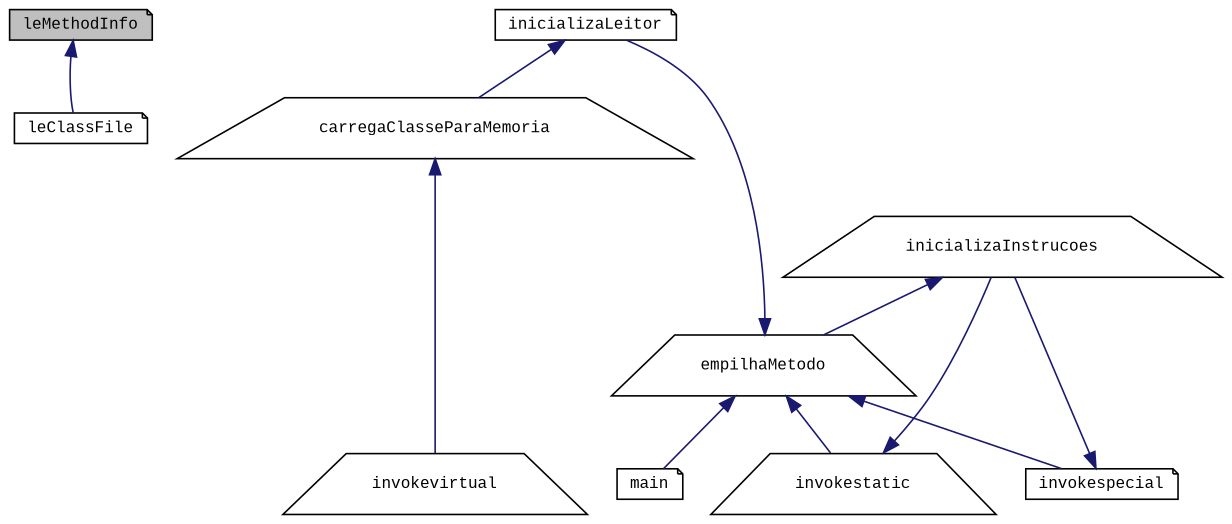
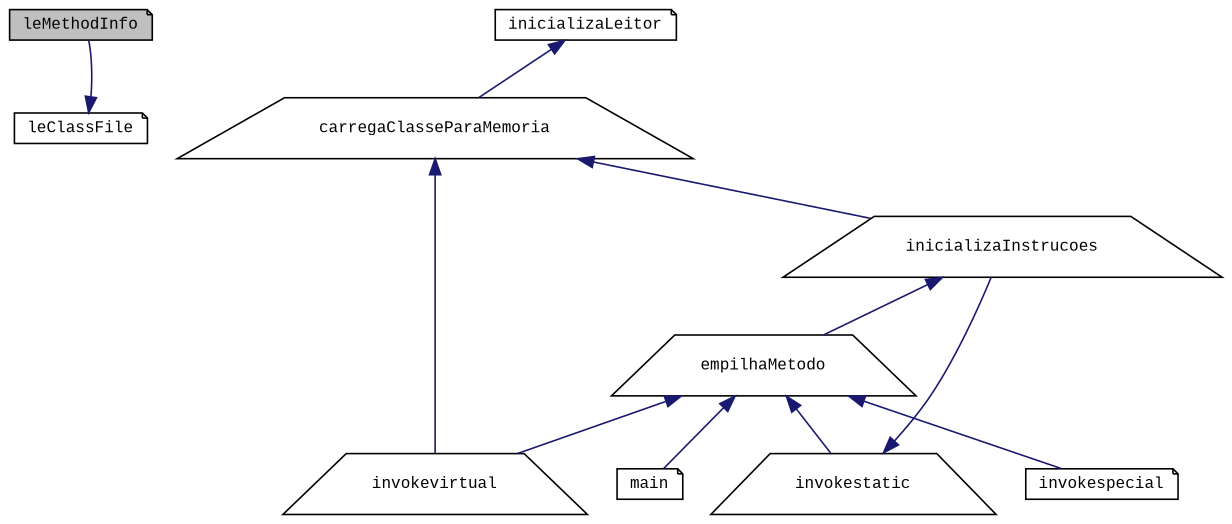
  digraph {
    fontname="Liberation Mono"
    rankdir=TB
    node [color=black fillcolor=white fontname="Liberation Mono" fontsize=10 shape=note style=filled]
    edge [color=midnightblue dir=back fontname="Liberation Mono" fontsize=10 labelfontname=Helvetica labelfontsize=10 style=solid]
    n1 [fillcolor=grey75 fontcolor=black height=0.2 label=leMethodInfo width=0.4]
    n2 [height=0.2 label=leClassFile width=0.4]
    n3 [height=0.2 label=inicializaLeitor width=0.4]
    n4 [height=0.2 label=carregaClasseParaMemoria shape=trapezium width=0.4]
    n5 [height=0.2 label=invokevirtual shape=trapezium width=0.4]
    n6 [height=0.2 label=invokespecial width=0.4]
    n7 [height=0.2 label=inicializaInstrucoes shape=trapezium width=0.4]
    n8 [height=0.2 label=invokestatic shape=trapezium width=0.4]
    n9 [height=0.2 label=main width=0.4]
    n10 [height=0.2 label=empilhaMetodo shape=trapezium width=0.4]
-   n1 -> n2
+   n2 -> n1
    n3 -> n4
    n4 -> n5
-   n6 -> n7
+   n4 -> n7
    n7 -> n10
    n8 -> n7
-   n10 -> n3
+   n10 -> n5
    n10 -> n6
    n10 -> n8
    n10 -> n9
  }
